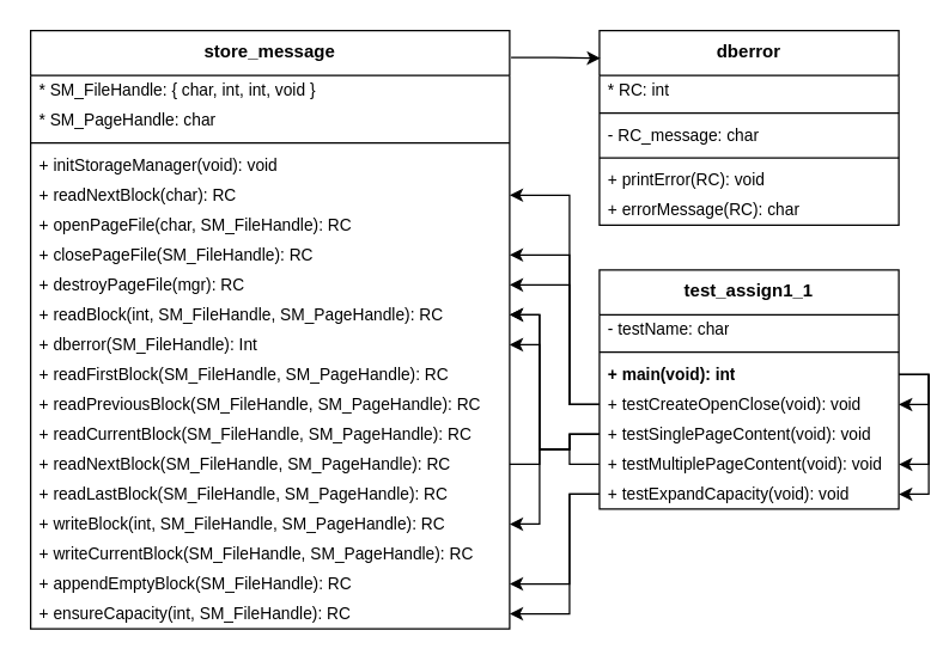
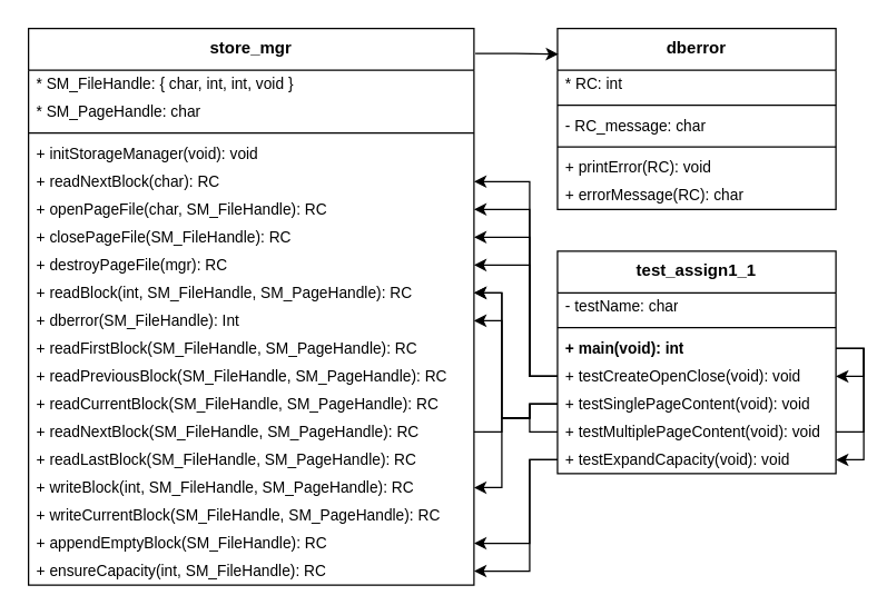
  <mxCell id="0" />
  <mxCell id="1" parent="0" />
- <mxCell id="2" value="store_message" style="swimlane;fontStyle=1;align=center;verticalAlign=top;childLayout=stackLayout;horizontal=1;startSize=30;horizontalStack=0;resizeParent=1;resizeParentMax=0;resizeLast=0;collapsible=0;marginBottom=0;whiteSpace=wrap;html=1;" parent="1" vertex="1"><mxGeometry x="20" y="20" width="320" height="400" as="geometry" /></mxCell>
+ <mxCell id="2" value="store_mgr" style="swimlane;fontStyle=1;align=center;verticalAlign=top;childLayout=stackLayout;horizontal=1;startSize=30;horizontalStack=0;resizeParent=1;resizeParentMax=0;resizeLast=0;collapsible=0;marginBottom=0;whiteSpace=wrap;html=1;" parent="1" vertex="1"><mxGeometry x="20" y="20" width="320" height="400" as="geometry" /></mxCell>
  <mxCell id="3" value="* SM_FileHandle: { char, int, int, void }" style="text;strokeColor=none;fillColor=none;align=left;verticalAlign=middle;spacingLeft=4;spacingRight=4;overflow=hidden;rotatable=0;points=[[0,0.5],[1,0.5]];portConstraint=eastwest;whiteSpace=wrap;html=1;fontSize=11;" parent="2" vertex="1"><mxGeometry y="30" width="320" height="20" as="geometry" /></mxCell>
  <mxCell id="4" value="* SM_PageHandle: char" style="text;strokeColor=none;fillColor=none;align=left;verticalAlign=middle;spacingLeft=4;spacingRight=4;overflow=hidden;rotatable=0;points=[[0,0.5],[1,0.5]];portConstraint=eastwest;whiteSpace=wrap;html=1;fontSize=11;" parent="2" vertex="1"><mxGeometry y="50" width="320" height="20" as="geometry" /></mxCell>
  <mxCell id="5" value="" style="line;strokeWidth=1;fillColor=none;align=left;verticalAlign=middle;spacingTop=0;spacingLeft=0;spacingRight=0;rotatable=0;labelPosition=right;points=[];portConstraint=eastwest;strokeColor=inherit;spacing=0;" parent="2" vertex="1"><mxGeometry y="70" width="320" height="10" as="geometry" /></mxCell>
  <mxCell id="6" value="+ initStorageManager(void): void" style="text;strokeColor=none;fillColor=none;align=left;verticalAlign=middle;spacingLeft=4;spacingRight=4;overflow=hidden;rotatable=0;points=[[0,0.5],[1,0.5]];portConstraint=eastwest;whiteSpace=wrap;html=1;fontSize=11;" parent="2" vertex="1"><mxGeometry y="80" width="320" height="20" as="geometry" /></mxCell>
  <mxCell id="7" value="+ readNextBlock(char): RC" style="text;strokeColor=none;fillColor=none;align=left;verticalAlign=middle;spacingLeft=4;spacingRight=4;overflow=hidden;rotatable=0;points=[[0,0.5],[1,0.5]];portConstraint=eastwest;whiteSpace=wrap;html=1;fontSize=11;" parent="2" vertex="1"><mxGeometry y="100" width="320" height="20" as="geometry" /></mxCell>
  <mxCell id="8" value="+ openPageFile(char, SM_FileHandle): RC" style="text;strokeColor=none;fillColor=none;align=left;verticalAlign=middle;spacingLeft=4;spacingRight=4;overflow=hidden;rotatable=0;points=[[0,0.5],[1,0.5]];portConstraint=eastwest;whiteSpace=wrap;html=1;fontSize=11;" parent="2" vertex="1"><mxGeometry y="120" width="320" height="20" as="geometry" /></mxCell>
  <mxCell id="9" value="+ closePageFile(SM_FileHandle): RC" style="text;strokeColor=none;fillColor=none;align=left;verticalAlign=middle;spacingLeft=4;spacingRight=4;overflow=hidden;rotatable=0;points=[[0,0.5],[1,0.5]];portConstraint=eastwest;whiteSpace=wrap;html=1;fontSize=11;" parent="2" vertex="1"><mxGeometry y="140" width="320" height="20" as="geometry" /></mxCell>
  <mxCell id="10" value="+ destroyPageFile(mgr): RC" style="text;strokeColor=none;fillColor=none;align=left;verticalAlign=middle;spacingLeft=4;spacingRight=4;overflow=hidden;rotatable=0;points=[[0,0.5],[1,0.5]];portConstraint=eastwest;whiteSpace=wrap;html=1;fontSize=11;" parent="2" vertex="1"><mxGeometry y="160" width="320" height="20" as="geometry" /></mxCell>
  <mxCell id="11" value="+ readBlock(int, SM_FileHandle, SM_PageHandle): RC" style="text;strokeColor=none;fillColor=none;align=left;verticalAlign=middle;spacingLeft=4;spacingRight=4;overflow=hidden;rotatable=0;points=[[0,0.5],[1,0.5]];portConstraint=eastwest;whiteSpace=wrap;html=1;fontSize=11;" parent="2" vertex="1"><mxGeometry y="180" width="320" height="20" as="geometry" /></mxCell>
  <mxCell id="12" value="+ dberror(SM_FileHandle): Int" style="text;strokeColor=none;fillColor=none;align=left;verticalAlign=middle;spacingLeft=4;spacingRight=4;overflow=hidden;rotatable=0;points=[[0,0.5],[1,0.5]];portConstraint=eastwest;whiteSpace=wrap;html=1;fontSize=11;" parent="2" vertex="1"><mxGeometry y="200" width="320" height="20" as="geometry" /></mxCell>
  <mxCell id="13" value="+ readFirstBlock(SM_FileHandle, SM_PageHandle): RC" style="text;strokeColor=none;fillColor=none;align=left;verticalAlign=middle;spacingLeft=4;spacingRight=4;overflow=hidden;rotatable=0;points=[[0,0.5],[1,0.5]];portConstraint=eastwest;whiteSpace=wrap;html=1;fontSize=11;" parent="2" vertex="1"><mxGeometry y="220" width="320" height="20" as="geometry" /></mxCell>
  <mxCell id="14" value="+ readPreviousBlock(SM_FileHandle, SM_PageHandle): RC" style="text;strokeColor=none;fillColor=none;align=left;verticalAlign=middle;spacingLeft=4;spacingRight=4;overflow=hidden;rotatable=0;points=[[0,0.5],[1,0.5]];portConstraint=eastwest;whiteSpace=wrap;html=1;fontSize=11;" parent="2" vertex="1"><mxGeometry y="240" width="320" height="20" as="geometry" /></mxCell>
  <mxCell id="15" value="+ readCurrentBlock(SM_FileHandle, SM_PageHandle): RC" style="text;strokeColor=none;fillColor=none;align=left;verticalAlign=middle;spacingLeft=4;spacingRight=4;overflow=hidden;rotatable=0;points=[[0,0.5],[1,0.5]];portConstraint=eastwest;whiteSpace=wrap;html=1;fontSize=11;" parent="2" vertex="1"><mxGeometry y="260" width="320" height="20" as="geometry" /></mxCell>
  <mxCell id="16" value="+ readNextBlock(SM_FileHandle, SM_PageHandle): RC" style="text;strokeColor=none;fillColor=none;align=left;verticalAlign=middle;spacingLeft=4;spacingRight=4;overflow=hidden;rotatable=0;points=[[0,0.5],[1,0.5]];portConstraint=eastwest;whiteSpace=wrap;html=1;fontSize=11;" parent="2" vertex="1"><mxGeometry y="280" width="320" height="20" as="geometry" /></mxCell>
  <mxCell id="17" value="+ readLastBlock(SM_FileHandle, SM_PageHandle): RC" style="text;strokeColor=none;fillColor=none;align=left;verticalAlign=middle;spacingLeft=4;spacingRight=4;overflow=hidden;rotatable=0;points=[[0,0.5],[1,0.5]];portConstraint=eastwest;whiteSpace=wrap;html=1;fontSize=11;" parent="2" vertex="1"><mxGeometry y="300" width="320" height="20" as="geometry" /></mxCell>
  <mxCell id="18" value="+ writeBlock(int, SM_FileHandle, SM_PageHandle): RC" style="text;strokeColor=none;fillColor=none;align=left;verticalAlign=middle;spacingLeft=4;spacingRight=4;overflow=hidden;rotatable=0;points=[[0,0.5],[1,0.5]];portConstraint=eastwest;whiteSpace=wrap;html=1;fontSize=11;" parent="2" vertex="1"><mxGeometry y="320" width="320" height="20" as="geometry" /></mxCell>
  <mxCell id="19" value="+ writeCurrentBlock(SM_FileHandle, SM_PageHandle): RC" style="text;strokeColor=none;fillColor=none;align=left;verticalAlign=middle;spacingLeft=4;spacingRight=4;overflow=hidden;rotatable=0;points=[[0,0.5],[1,0.5]];portConstraint=eastwest;whiteSpace=wrap;html=1;fontSize=11;" parent="2" vertex="1"><mxGeometry y="340" width="320" height="20" as="geometry" /></mxCell>
  <mxCell id="20" value="+ appendEmptyBlock(SM_FileHandle): RC" style="text;strokeColor=none;fillColor=none;align=left;verticalAlign=middle;spacingLeft=4;spacingRight=4;overflow=hidden;rotatable=0;points=[[0,0.5],[1,0.5]];portConstraint=eastwest;whiteSpace=wrap;html=1;fontSize=11;" parent="2" vertex="1"><mxGeometry y="360" width="320" height="20" as="geometry" /></mxCell>
  <mxCell id="21" value="+ ensureCapacity(int, SM_FileHandle): RC" style="text;strokeColor=none;fillColor=none;align=left;verticalAlign=middle;spacingLeft=4;spacingRight=4;overflow=hidden;rotatable=0;points=[[0,0.5],[1,0.5]];portConstraint=eastwest;whiteSpace=wrap;html=1;fontSize=11;" parent="2" vertex="1"><mxGeometry y="380" width="320" height="20" as="geometry" /></mxCell>
  <mxCell id="22" value="dberror" style="swimlane;fontStyle=1;align=center;verticalAlign=top;childLayout=stackLayout;horizontal=1;startSize=30;horizontalStack=0;resizeParent=1;resizeParentMax=0;resizeLast=0;collapsible=0;marginBottom=0;whiteSpace=wrap;html=1;" parent="1" vertex="1"><mxGeometry x="400" y="20" width="200" height="130" as="geometry" /></mxCell>
  <mxCell id="23" value="* RC: int" style="text;strokeColor=none;fillColor=none;align=left;verticalAlign=middle;spacingLeft=4;spacingRight=4;overflow=hidden;rotatable=0;points=[[0,0.5],[1,0.5]];portConstraint=eastwest;whiteSpace=wrap;html=1;fontSize=11;" parent="22" vertex="1"><mxGeometry y="30" width="200" height="20" as="geometry" /></mxCell>
  <mxCell id="24" value="" style="line;strokeWidth=1;fillColor=none;align=left;verticalAlign=middle;spacingTop=0;spacingLeft=0;spacingRight=0;rotatable=0;labelPosition=right;points=[];portConstraint=eastwest;strokeColor=inherit;spacing=0;" parent="22" vertex="1"><mxGeometry y="50" width="200" height="10" as="geometry" /></mxCell>
  <mxCell id="25" value="- RC_message: char" style="text;strokeColor=none;fillColor=none;align=left;verticalAlign=middle;spacingLeft=4;spacingRight=4;overflow=hidden;rotatable=0;points=[[0,0.5],[1,0.5]];portConstraint=eastwest;whiteSpace=wrap;html=1;fontSize=11;" parent="22" vertex="1"><mxGeometry y="60" width="200" height="20" as="geometry" /></mxCell>
  <mxCell id="26" value="" style="line;strokeWidth=1;fillColor=none;align=left;verticalAlign=middle;spacingTop=0;spacingLeft=0;spacingRight=0;rotatable=0;labelPosition=right;points=[];portConstraint=eastwest;strokeColor=inherit;spacing=0;" parent="22" vertex="1"><mxGeometry y="80" width="200" height="10" as="geometry" /></mxCell>
  <mxCell id="27" value="+ printError(RC): void" style="text;strokeColor=none;fillColor=none;align=left;verticalAlign=middle;spacingLeft=4;spacingRight=4;overflow=hidden;rotatable=0;points=[[0,0.5],[1,0.5]];portConstraint=eastwest;whiteSpace=wrap;html=1;fontSize=11;" parent="22" vertex="1"><mxGeometry y="90" width="200" height="20" as="geometry" /></mxCell>
  <mxCell id="28" value="+ errorMessage(RC): char" style="text;strokeColor=none;fillColor=none;align=left;verticalAlign=middle;spacingLeft=4;spacingRight=4;overflow=hidden;rotatable=0;points=[[0,0.5],[1,0.5]];portConstraint=eastwest;whiteSpace=wrap;html=1;fontSize=11;" parent="22" vertex="1"><mxGeometry y="110" width="200" height="20" as="geometry" /></mxCell>
  <mxCell id="29" value="test_assign1_1" style="swimlane;fontStyle=1;align=center;verticalAlign=top;childLayout=stackLayout;horizontal=1;startSize=30;horizontalStack=0;resizeParent=1;resizeParentMax=0;resizeLast=0;collapsible=0;marginBottom=0;whiteSpace=wrap;html=1;" parent="1" vertex="1"><mxGeometry x="400" y="180" width="200" height="160" as="geometry" /></mxCell>
  <mxCell id="30" value="- testName: char" style="text;strokeColor=none;fillColor=none;align=left;verticalAlign=middle;spacingLeft=4;spacingRight=4;overflow=hidden;rotatable=0;points=[[0,0.5],[1,0.5]];portConstraint=eastwest;whiteSpace=wrap;html=1;fontSize=11;" parent="29" vertex="1"><mxGeometry y="30" width="200" height="20" as="geometry" /></mxCell>
  <mxCell id="31" value="" style="line;strokeWidth=1;fillColor=none;align=left;verticalAlign=middle;spacingTop=0;spacingLeft=0;spacingRight=0;rotatable=0;labelPosition=right;points=[];portConstraint=eastwest;strokeColor=inherit;spacing=0;" parent="29" vertex="1"><mxGeometry y="50" width="200" height="10" as="geometry" /></mxCell>
  <mxCell id="32" style="edgeStyle=orthogonalEdgeStyle;rounded=0;orthogonalLoop=1;jettySize=auto;html=1;exitX=1;exitY=0.5;exitDx=0;exitDy=0;entryX=1;entryY=0.5;entryDx=0;entryDy=0;" parent="29" source="35" target="39" edge="1"><mxGeometry relative="1" as="geometry" /></mxCell>
  <mxCell id="33" style="edgeStyle=orthogonalEdgeStyle;rounded=0;orthogonalLoop=1;jettySize=auto;html=1;exitX=1;exitY=0.5;exitDx=0;exitDy=0;entryX=1;entryY=0.5;entryDx=0;entryDy=0;" parent="29" source="35" target="36" edge="1"><mxGeometry relative="1" as="geometry"><Array as="points"><mxPoint x="220" y="70" /><mxPoint x="220" y="90" /></Array></mxGeometry></mxCell>
- <mxCell id="34" style="edgeStyle=orthogonalEdgeStyle;rounded=0;orthogonalLoop=1;jettySize=auto;html=1;exitX=1;exitY=0.5;exitDx=0;exitDy=0;entryX=1;entryY=0.5;entryDx=0;entryDy=0;" edge="1" parent="29" source="35" target="38"><mxGeometry relative="1" as="geometry" /></mxCell>
+ <mxCell id="34" style="edgeStyle=orthogonalEdgeStyle;rounded=0;orthogonalLoop=1;jettySize=auto;html=1;exitX=1;exitY=0.5;exitDx=0;exitDy=0;entryX=1;entryY=0.5;entryDx=0;entryDy=0;endArrow=none;" edge="1" parent="29" source="35" target="38"><mxGeometry relative="1" as="geometry" /></mxCell>
  <mxCell id="35" value="+ main(void): int" style="text;strokeColor=none;fillColor=none;align=left;verticalAlign=middle;spacingLeft=4;spacingRight=4;overflow=hidden;rotatable=0;points=[[0,0.5],[1,0.5]];portConstraint=eastwest;whiteSpace=wrap;html=1;fontSize=11;fontStyle=1" parent="29" vertex="1"><mxGeometry y="60" width="200" height="20" as="geometry" /></mxCell>
  <mxCell id="36" value="+ testCreateOpenClose(void): void" style="text;strokeColor=none;fillColor=none;align=left;verticalAlign=middle;spacingLeft=4;spacingRight=4;overflow=hidden;rotatable=0;points=[[0,0.5],[1,0.5]];portConstraint=eastwest;whiteSpace=wrap;html=1;fontSize=11;" parent="29" vertex="1"><mxGeometry y="80" width="200" height="20" as="geometry" /></mxCell>
  <mxCell id="37" value="+ testSinglePageContent(void): void" style="text;strokeColor=none;fillColor=none;align=left;verticalAlign=middle;spacingLeft=4;spacingRight=4;overflow=hidden;rotatable=0;points=[[0,0.5],[1,0.5]];portConstraint=eastwest;whiteSpace=wrap;html=1;fontSize=11;" parent="29" vertex="1"><mxGeometry y="100" width="200" height="20" as="geometry" /></mxCell>
  <mxCell id="38" value="+ testMultiplePageContent(void): void" style="text;strokeColor=none;fillColor=none;align=left;verticalAlign=middle;spacingLeft=4;spacingRight=4;overflow=hidden;rotatable=0;points=[[0,0.5],[1,0.5]];portConstraint=eastwest;whiteSpace=wrap;html=1;fontSize=11;" vertex="1" parent="29"><mxGeometry y="120" width="200" height="20" as="geometry" /></mxCell>
  <mxCell id="39" value="+ testExpandCapacity(void): void" style="text;strokeColor=none;fillColor=none;align=left;verticalAlign=middle;spacingLeft=4;spacingRight=4;overflow=hidden;rotatable=0;points=[[0,0.5],[1,0.5]];portConstraint=eastwest;whiteSpace=wrap;html=1;fontSize=11;" parent="29" vertex="1"><mxGeometry y="140" width="200" height="20" as="geometry" /></mxCell>
  <mxCell id="40" style="edgeStyle=orthogonalEdgeStyle;rounded=0;orthogonalLoop=1;jettySize=auto;html=1;exitX=0;exitY=0.5;exitDx=0;exitDy=0;entryX=1;entryY=0.5;entryDx=0;entryDy=0;" parent="1" source="39" target="21" edge="1"><mxGeometry relative="1" as="geometry"><Array as="points"><mxPoint x="380" y="330" /><mxPoint x="380" y="410" /></Array></mxGeometry></mxCell>
  <mxCell id="41" style="edgeStyle=orthogonalEdgeStyle;rounded=0;orthogonalLoop=1;jettySize=auto;html=1;exitX=1.003;exitY=0.045;exitDx=0;exitDy=0;entryX=0.003;entryY=0.142;entryDx=0;entryDy=0;exitPerimeter=0;entryPerimeter=0;" parent="1" source="2" target="22" edge="1"><mxGeometry relative="1" as="geometry" /></mxCell>
  <mxCell id="42" style="edgeStyle=orthogonalEdgeStyle;rounded=0;orthogonalLoop=1;jettySize=auto;html=1;exitX=0;exitY=0.5;exitDx=0;exitDy=0;entryX=1;entryY=0.5;entryDx=0;entryDy=0;" parent="1" source="39" target="20" edge="1"><mxGeometry relative="1" as="geometry"><Array as="points"><mxPoint x="380" y="330" /><mxPoint x="380" y="390" /></Array></mxGeometry></mxCell>
  <mxCell id="43" style="edgeStyle=orthogonalEdgeStyle;rounded=0;orthogonalLoop=1;jettySize=auto;html=1;exitX=0;exitY=0.5;exitDx=0;exitDy=0;entryX=1;entryY=0.5;entryDx=0;entryDy=0;" parent="1" source="36" target="7" edge="1"><mxGeometry relative="1" as="geometry"><Array as="points"><mxPoint x="380" y="270" /><mxPoint x="380" y="130" /></Array></mxGeometry></mxCell>
+ <mxCell id="44" style="edgeStyle=orthogonalEdgeStyle;rounded=0;orthogonalLoop=1;jettySize=auto;html=1;exitX=0;exitY=0.5;exitDx=0;exitDy=0;entryX=1;entryY=0.5;entryDx=0;entryDy=0;" parent="1" source="36" target="8" edge="1"><mxGeometry relative="1" as="geometry"><Array as="points"><mxPoint x="380" y="270" /><mxPoint x="380" y="150" /></Array></mxGeometry></mxCell>
  <mxCell id="45" style="edgeStyle=orthogonalEdgeStyle;rounded=0;orthogonalLoop=1;jettySize=auto;html=1;exitX=0;exitY=0.5;exitDx=0;exitDy=0;entryX=1;entryY=0.5;entryDx=0;entryDy=0;" parent="1" source="36" target="9" edge="1"><mxGeometry relative="1" as="geometry"><Array as="points"><mxPoint x="380" y="270" /><mxPoint x="380" y="170" /></Array></mxGeometry></mxCell>
  <mxCell id="46" style="edgeStyle=orthogonalEdgeStyle;rounded=0;orthogonalLoop=1;jettySize=auto;html=1;exitX=0;exitY=0.5;exitDx=0;exitDy=0;entryX=1;entryY=0.5;entryDx=0;entryDy=0;" parent="1" source="36" target="10" edge="1"><mxGeometry relative="1" as="geometry"><Array as="points"><mxPoint x="380" y="270" /><mxPoint x="380" y="190" /></Array></mxGeometry></mxCell>
  <mxCell id="47" style="edgeStyle=orthogonalEdgeStyle;rounded=0;orthogonalLoop=1;jettySize=auto;html=1;exitX=0;exitY=0.5;exitDx=0;exitDy=0;" edge="1" parent="1" source="37" target="11"><mxGeometry relative="1" as="geometry"><Array as="points"><mxPoint x="380" y="290" /><mxPoint x="380" y="300" /><mxPoint x="360" y="300" /><mxPoint x="360" y="210" /></Array></mxGeometry></mxCell>
  <mxCell id="48" style="edgeStyle=orthogonalEdgeStyle;rounded=0;orthogonalLoop=1;jettySize=auto;html=1;exitX=0;exitY=0.5;exitDx=0;exitDy=0;entryX=1;entryY=0.5;entryDx=0;entryDy=0;" edge="1" parent="1" source="38" target="11"><mxGeometry relative="1" as="geometry"><Array as="points"><mxPoint x="380" y="310" /><mxPoint x="380" y="300" /><mxPoint x="360" y="300" /><mxPoint x="360" y="210" /></Array></mxGeometry></mxCell>
  <mxCell id="49" style="edgeStyle=orthogonalEdgeStyle;rounded=0;orthogonalLoop=1;jettySize=auto;html=1;exitX=0;exitY=0.5;exitDx=0;exitDy=0;entryX=1;entryY=0.5;entryDx=0;entryDy=0;" edge="1" parent="1" source="37" target="12"><mxGeometry relative="1" as="geometry"><Array as="points"><mxPoint x="380" y="290" /><mxPoint x="380" y="300" /><mxPoint x="360" y="300" /><mxPoint x="360" y="230" /></Array></mxGeometry></mxCell>
  <mxCell id="50" style="edgeStyle=orthogonalEdgeStyle;rounded=0;orthogonalLoop=1;jettySize=auto;html=1;exitX=0;exitY=0.5;exitDx=0;exitDy=0;entryX=1;entryY=0.5;entryDx=0;entryDy=0;endArrow=none;" edge="1" parent="1" source="37" target="16"><mxGeometry relative="1" as="geometry"><Array as="points"><mxPoint x="380" y="290" /><mxPoint x="380" y="300" /><mxPoint x="360" y="300" /><mxPoint x="360" y="310" /></Array></mxGeometry></mxCell>
  <mxCell id="51" style="edgeStyle=orthogonalEdgeStyle;rounded=0;orthogonalLoop=1;jettySize=auto;html=1;exitX=0;exitY=0.5;exitDx=0;exitDy=0;entryX=1;entryY=0.5;entryDx=0;entryDy=0;" edge="1" parent="1" source="37" target="18"><mxGeometry relative="1" as="geometry"><Array as="points"><mxPoint x="380" y="290" /><mxPoint x="380" y="300" /><mxPoint x="360" y="300" /><mxPoint x="360" y="350" /></Array></mxGeometry></mxCell>
